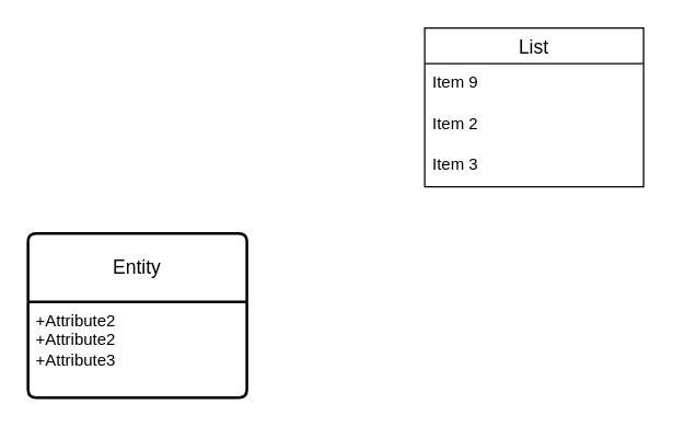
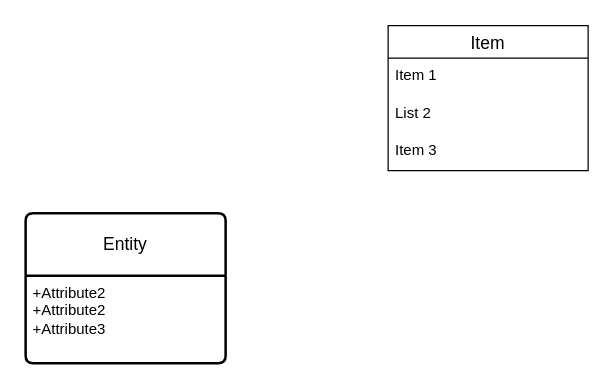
  <mxCell id="0" />
  <mxCell id="1" parent="0" />
  <mxCell id="2" value="Entity" style="swimlane;childLayout=stackLayout;horizontal=1;startSize=50;horizontalStack=0;rounded=1;fontSize=14;fontStyle=0;strokeWidth=2;resizeParent=0;resizeLast=1;shadow=0;dashed=0;align=center;arcSize=4;whiteSpace=wrap;html=1;" vertex="1" parent="1"><mxGeometry x="20" y="170" width="160" height="120" as="geometry" /></mxCell>
  <mxCell id="3" value="+Attribute2&#10;+Attribute2&#10;+Attribute3" style="align=left;strokeColor=none;fillColor=none;spacingLeft=4;fontSize=12;verticalAlign=top;resizable=0;rotatable=0;part=1;html=1;" vertex="1" parent="2"><mxGeometry y="50" width="160" height="70" as="geometry" /></mxCell>
- <mxCell id="4" value="List" style="swimlane;fontStyle=0;childLayout=stackLayout;horizontal=1;startSize=26;horizontalStack=0;resizeParent=1;resizeParentMax=0;resizeLast=0;collapsible=1;marginBottom=0;align=center;fontSize=14;" vertex="1" parent="1"><mxGeometry x="310" y="20" width="160" height="116" as="geometry" /></mxCell>
- <mxCell id="5" value="Item 9" style="text;strokeColor=none;fillColor=none;spacingLeft=4;spacingRight=4;overflow=hidden;rotatable=0;points=[[0,0.5],[1,0.5]];portConstraint=eastwest;fontSize=12;whiteSpace=wrap;html=1;" vertex="1" parent="4"><mxGeometry y="26" width="160" height="30" as="geometry" /></mxCell>
- <mxCell id="6" value="Item 2" style="text;strokeColor=none;fillColor=none;spacingLeft=4;spacingRight=4;overflow=hidden;rotatable=0;points=[[0,0.5],[1,0.5]];portConstraint=eastwest;fontSize=12;whiteSpace=wrap;html=1;" vertex="1" parent="4"><mxGeometry y="56" width="160" height="30" as="geometry" /></mxCell>
+ <mxCell id="4" value="Item" style="swimlane;fontStyle=0;childLayout=stackLayout;horizontal=1;startSize=26;horizontalStack=0;resizeParent=1;resizeParentMax=0;resizeLast=0;collapsible=1;marginBottom=0;align=center;fontSize=14;" vertex="1" parent="1"><mxGeometry x="310" y="20" width="160" height="116" as="geometry" /></mxCell>
+ <mxCell id="5" value="Item 1" style="text;strokeColor=none;fillColor=none;spacingLeft=4;spacingRight=4;overflow=hidden;rotatable=0;points=[[0,0.5],[1,0.5]];portConstraint=eastwest;fontSize=12;whiteSpace=wrap;html=1;" vertex="1" parent="4"><mxGeometry y="26" width="160" height="30" as="geometry" /></mxCell>
+ <mxCell id="6" value="List 2" style="text;strokeColor=none;fillColor=none;spacingLeft=4;spacingRight=4;overflow=hidden;rotatable=0;points=[[0,0.5],[1,0.5]];portConstraint=eastwest;fontSize=12;whiteSpace=wrap;html=1;" vertex="1" parent="4"><mxGeometry y="56" width="160" height="30" as="geometry" /></mxCell>
  <mxCell id="7" value="Item 3" style="text;strokeColor=none;fillColor=none;spacingLeft=4;spacingRight=4;overflow=hidden;rotatable=0;points=[[0,0.5],[1,0.5]];portConstraint=eastwest;fontSize=12;whiteSpace=wrap;html=1;" vertex="1" parent="4"><mxGeometry y="86" width="160" height="30" as="geometry" /></mxCell>
